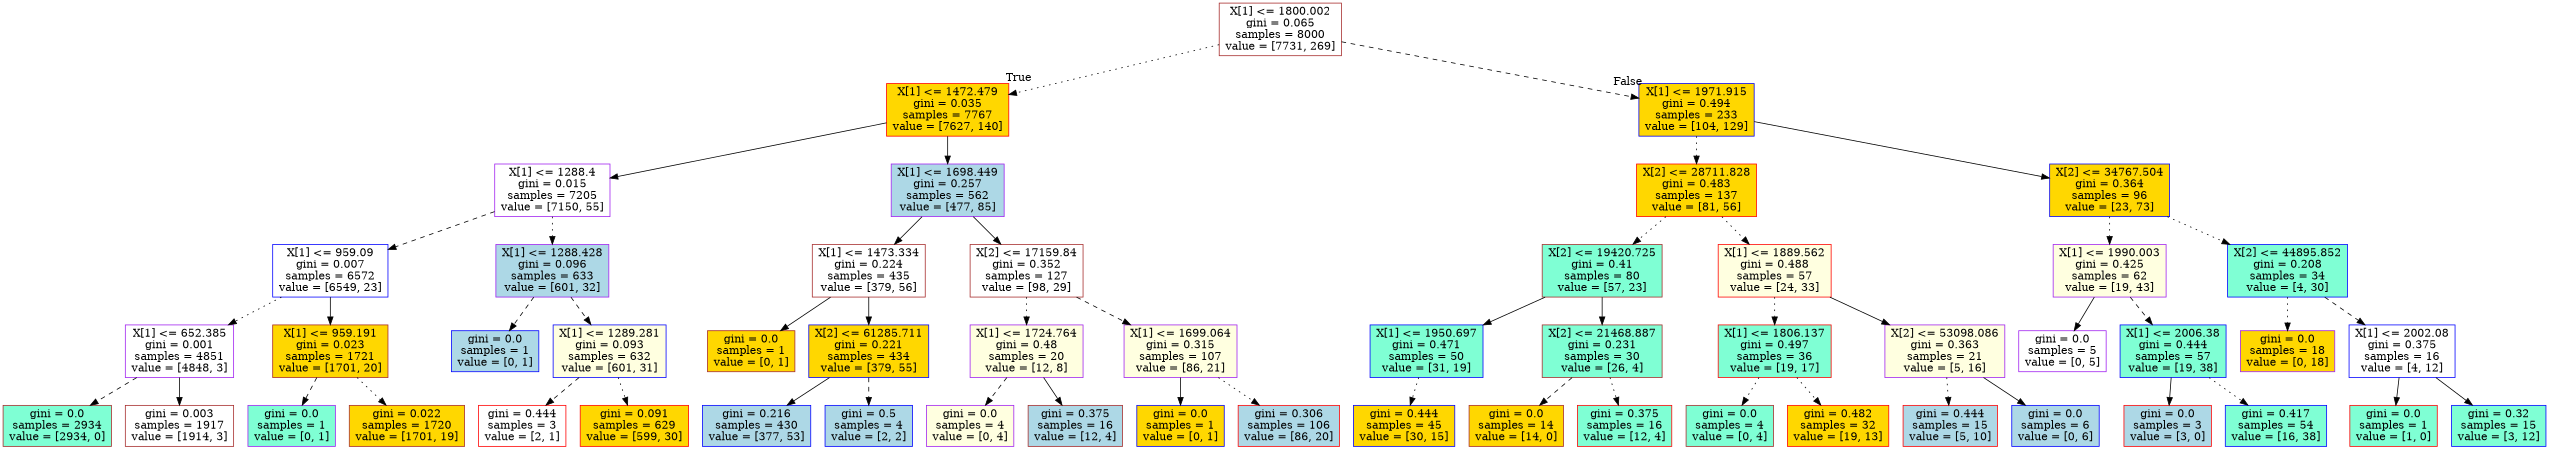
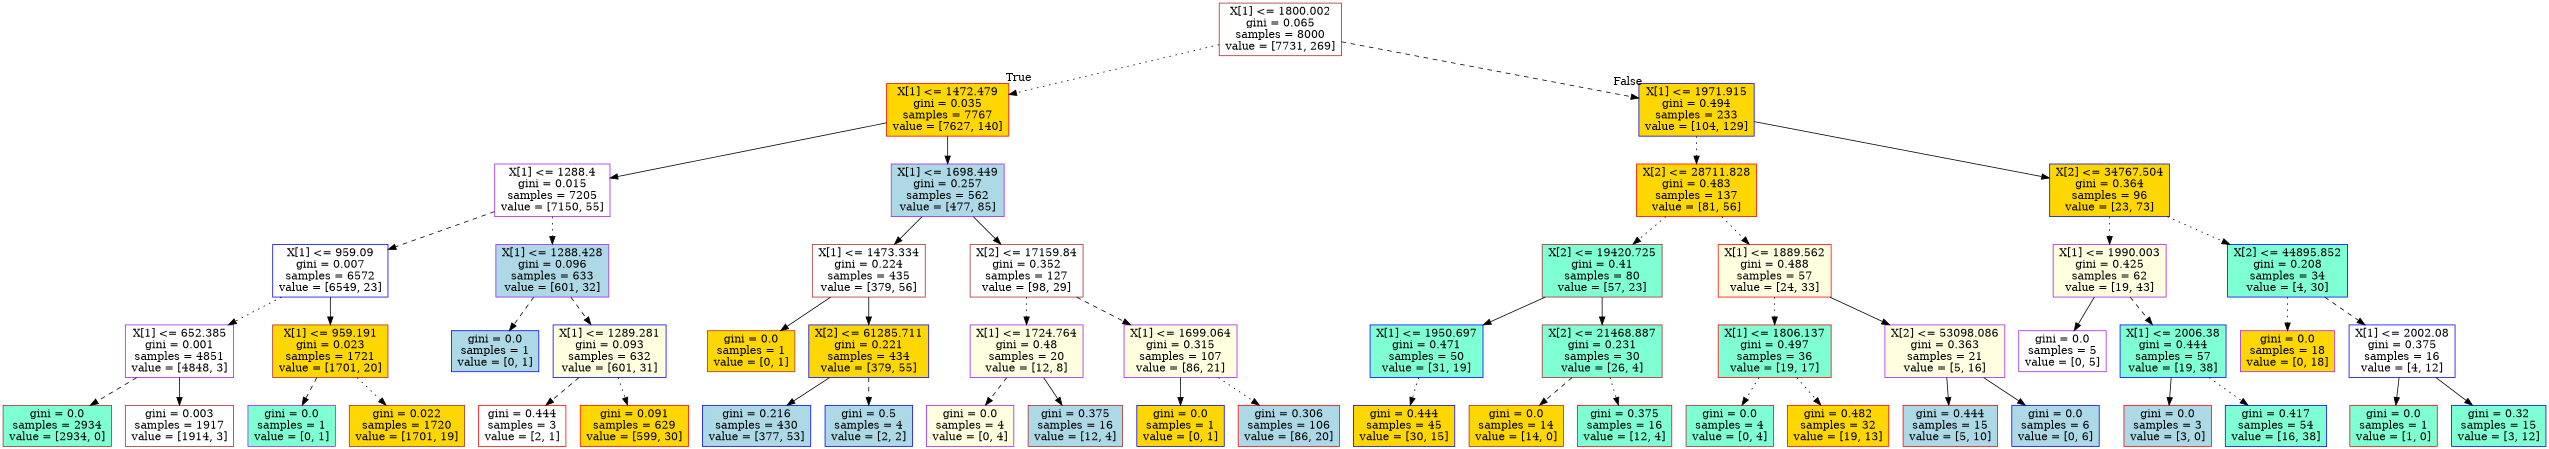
  digraph {
    node [color=blue fillcolor=gold shape=box style=filled]
    edge [style=solid]
    n1 [color=brown fillcolor=white label="X[1] <= 1800.002\ngini = 0.065\nsamples = 8000\nvalue = [7731, 269]"]
    n2 [color=red label="X[1] <= 1472.479\ngini = 0.035\nsamples = 7767\nvalue = [7627, 140]"]
    n3 [label="X[1] <= 1971.915\ngini = 0.494\nsamples = 233\nvalue = [104, 129]"]
    n4 [color=purple fillcolor=white label="X[1] <= 1288.4\ngini = 0.015\nsamples = 7205\nvalue = [7150, 55]"]
    n5 [color=purple fillcolor=lightblue label="X[1] <= 1698.449\ngini = 0.257\nsamples = 562\nvalue = [477, 85]"]
    n6 [color=red label="X[2] <= 28711.828\ngini = 0.483\nsamples = 137\nvalue = [81, 56]"]
    n7 [label="X[2] <= 34767.504\ngini = 0.364\nsamples = 96\nvalue = [23, 73]"]
    n8 [fillcolor=white label="X[1] <= 959.09\ngini = 0.007\nsamples = 6572\nvalue = [6549, 23]"]
    n9 [color=purple fillcolor=lightblue label="X[1] <= 1288.428\ngini = 0.096\nsamples = 633\nvalue = [601, 32]"]
    n10 [color=brown fillcolor=white label="X[1] <= 1473.334\ngini = 0.224\nsamples = 435\nvalue = [379, 56]"]
    n11 [color=brown fillcolor=white label="X[2] <= 17159.84\ngini = 0.352\nsamples = 127\nvalue = [98, 29]"]
    n12 [color=purple fillcolor=white label="X[1] <= 652.385\ngini = 0.001\nsamples = 4851\nvalue = [4848, 3]"]
    n13 [color=brown label="X[1] <= 959.191\ngini = 0.023\nsamples = 1721\nvalue = [1701, 20]"]
    n14 [fillcolor=lightblue label="gini = 0.0\nsamples = 1\nvalue = [0, 1]"]
    n15 [fillcolor=lightyellow label="X[1] <= 1289.281\ngini = 0.093\nsamples = 632\nvalue = [601, 31]"]
    n16 [color=brown fillcolor=aquamarine label="gini = 0.0\nsamples = 2934\nvalue = [2934, 0]"]
    n17 [color=brown fillcolor=white label="gini = 0.003\nsamples = 1917\nvalue = [1914, 3]"]
    n18 [color=purple fillcolor=aquamarine label="gini = 0.0\nsamples = 1\nvalue = [0, 1]"]
    n19 [color=brown label="gini = 0.022\nsamples = 1720\nvalue = [1701, 19]"]
    n20 [color=red fillcolor=white label="gini = 0.444\nsamples = 3\nvalue = [2, 1]"]
    n21 [color=red label="gini = 0.091\nsamples = 629\nvalue = [599, 30]"]
    n22 [color=brown label="gini = 0.0\nsamples = 1\nvalue = [0, 1]"]
    n23 [label="X[2] <= 61285.711\ngini = 0.221\nsamples = 434\nvalue = [379, 55]"]
    n24 [color=purple fillcolor=lightyellow label="X[1] <= 1724.764\ngini = 0.48\nsamples = 20\nvalue = [12, 8]"]
    n25 [color=purple fillcolor=lightyellow label="X[1] <= 1699.064\ngini = 0.315\nsamples = 107\nvalue = [86, 21]"]
    n26 [fillcolor=lightblue label="gini = 0.216\nsamples = 430\nvalue = [377, 53]"]
    n27 [fillcolor=lightblue label="gini = 0.5\nsamples = 4\nvalue = [2, 2]"]
    n28 [color=purple fillcolor=lightyellow label="gini = 0.0\nsamples = 4\nvalue = [0, 4]"]
    n29 [color=brown fillcolor=lightblue label="gini = 0.375\nsamples = 16\nvalue = [12, 4]"]
    n30 [label="gini = 0.0\nsamples = 1\nvalue = [0, 1]"]
    n31 [color=red fillcolor=lightblue label="gini = 0.306\nsamples = 106\nvalue = [86, 20]"]
    n32 [color=brown fillcolor=aquamarine label="X[2] <= 19420.725\ngini = 0.41\nsamples = 80\nvalue = [57, 23]"]
    n33 [color=red fillcolor=lightyellow label="X[1] <= 1889.562\ngini = 0.488\nsamples = 57\nvalue = [24, 33]"]
    n34 [color=purple fillcolor=lightyellow label="X[1] <= 1990.003\ngini = 0.425\nsamples = 62\nvalue = [19, 43]"]
    n35 [fillcolor=aquamarine label="X[2] <= 44895.852\ngini = 0.208\nsamples = 34\nvalue = [4, 30]"]
    n36 [fillcolor=aquamarine label="X[1] <= 1950.697\ngini = 0.471\nsamples = 50\nvalue = [31, 19]"]
    n37 [color=brown fillcolor=aquamarine label="X[2] <= 21468.887\ngini = 0.231\nsamples = 30\nvalue = [26, 4]"]
    n38 [color=red fillcolor=aquamarine label="X[1] <= 1806.137\ngini = 0.497\nsamples = 36\nvalue = [19, 17]"]
    n39 [color=purple fillcolor=lightyellow label="X[2] <= 53098.086\ngini = 0.363\nsamples = 21\nvalue = [5, 16]"]
    n40 [label="gini = 0.444\nsamples = 45\nvalue = [30, 15]"]
    n41 [color=brown label="gini = 0.0\nsamples = 14\nvalue = [14, 0]"]
    n42 [color=red fillcolor=aquamarine label="gini = 0.375\nsamples = 16\nvalue = [12, 4]"]
    n43 [color=brown fillcolor=aquamarine label="gini = 0.0\nsamples = 4\nvalue = [0, 4]"]
    n44 [color=red label="gini = 0.482\nsamples = 32\nvalue = [19, 13]"]
    n45 [color=red fillcolor=lightblue label="gini = 0.444\nsamples = 15\nvalue = [5, 10]"]
    n46 [fillcolor=lightblue label="gini = 0.0\nsamples = 6\nvalue = [0, 6]"]
    n47 [color=purple fillcolor=white label="gini = 0.0\nsamples = 5\nvalue = [0, 5]"]
    n48 [fillcolor=aquamarine label="X[1] <= 2006.38\ngini = 0.444\nsamples = 57\nvalue = [19, 38]"]
    n49 [color=purple label="gini = 0.0\nsamples = 18\nvalue = [0, 18]"]
    n50 [fillcolor=white label="X[1] <= 2002.08\ngini = 0.375\nsamples = 16\nvalue = [4, 12]"]
    n51 [color=red fillcolor=lightblue label="gini = 0.0\nsamples = 3\nvalue = [3, 0]"]
    n52 [fillcolor=aquamarine label="gini = 0.417\nsamples = 54\nvalue = [16, 38]"]
    n53 [color=red fillcolor=aquamarine label="gini = 0.0\nsamples = 1\nvalue = [1, 0]"]
    n54 [fillcolor=aquamarine label="gini = 0.32\nsamples = 15\nvalue = [3, 12]"]
    n1 -> n2 [headlabel=True labelangle=45 labeldistance=2.5 style=dotted]
    n1 -> n3 [headlabel=False labelangle=-45 labeldistance=2.5 style=dashed]
    n2 -> n4
    n2 -> n5
    n3 -> n6 [style=dotted]
    n3 -> n7
    n4 -> n8 [style=dashed]
    n4 -> n9 [style=dotted]
    n5 -> n10
    n5 -> n11
    n6 -> n32 [style=dotted]
    n6 -> n33 [style=dotted]
    n7 -> n34 [style=dotted]
    n7 -> n35 [style=dotted]
    n8 -> n12 [style=dotted]
    n8 -> n13
    n9 -> n14 [style=dashed]
    n9 -> n15 [style=dashed]
    n10 -> n22
    n10 -> n23
    n11 -> n24 [style=dotted]
    n11 -> n25 [style=dashed]
    n12 -> n16 [style=dashed]
    n12 -> n17
    n13 -> n18 [style=dashed]
    n13 -> n19 [style=dotted]
    n15 -> n20 [style=dashed]
    n15 -> n21 [style=dotted]
    n23 -> n26
    n23 -> n27 [style=dashed]
    n24 -> n28 [style=dashed]
    n24 -> n29
    n25 -> n30
    n25 -> n31 [style=dotted]
    n32 -> n36
    n32 -> n37
    n33 -> n38 [style=dotted]
    n33 -> n39
    n34 -> n47
    n34 -> n48 [style=dashed]
    n35 -> n49 [style=dotted]
    n35 -> n50 [style=dashed]
    n36 -> n40 [style=dotted]
    n37 -> n41 [style=dashed]
    n37 -> n42 [style=dotted]
    n38 -> n43 [style=dotted]
    n38 -> n44 [style=dotted]
-   n39 -> n45 [style=dotted]
+   n39 -> n45
    n39 -> n46
    n48 -> n51
    n48 -> n52 [style=dotted]
    n50 -> n53
    n50 -> n54
  }
